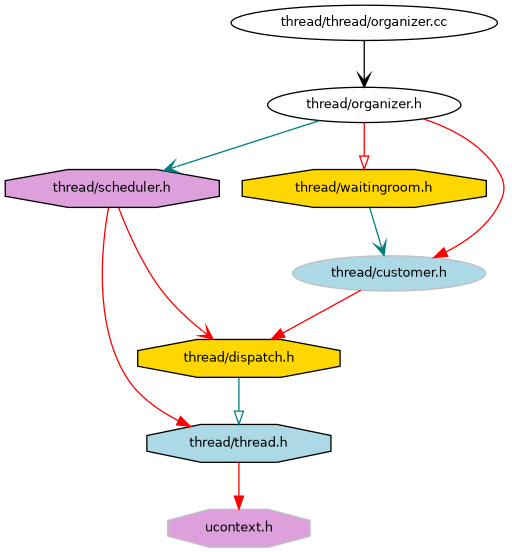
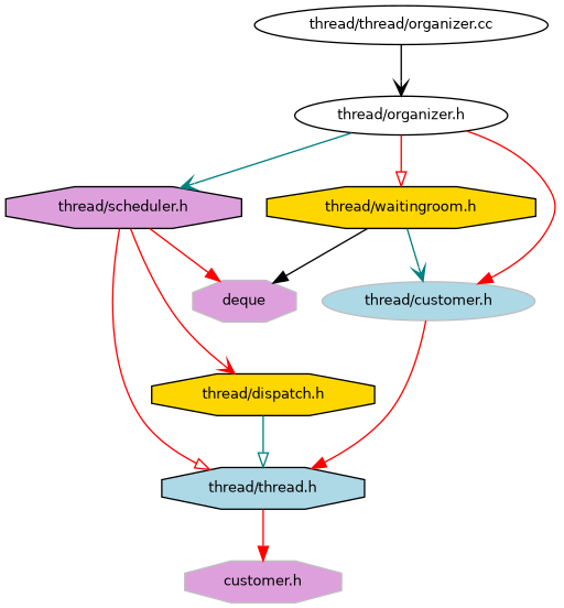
  digraph {
    node [color=black fillcolor=plum fontname=Helvetica fontsize=10 shape=octagon style=filled]
    edge [arrowhead=normal color=red fontname=Helvetica fontsize=10 labelfontname=Helvetica labelfontsize=10 style=solid]
    n1 [fillcolor=white fontcolor=black height=0.2 label="thread/thread/organizer.cc" shape=ellipse width=0.4]
    n2 [fillcolor=white height=0.2 label="thread/organizer.h" shape=ellipse width=0.4]
    n3 [height=0.2 label="thread/scheduler.h" width=0.4]
    n4 [color=grey75 fillcolor=lightblue height=0.2 label="thread/customer.h" shape=ellipse width=0.4]
    n5 [fillcolor=gold height=0.2 label="thread/waitingroom.h" width=0.4]
    n6 [fillcolor=gold height=0.2 label="thread/dispatch.h" width=0.4]
    n7 [fillcolor=lightblue height=0.2 label="thread/thread.h" width=0.4]
-   n9 [color=grey75 height=0.2 label="ucontext.h" width=0.4]
+   n8 [color=grey75 height=0.2 label=deque width=0.4]
+   n9 [color=grey75 height=0.2 label="customer.h" width=0.4]
    n1 -> n2 [arrowhead=vee color=black]
    n2 -> n3 [arrowhead=vee color=teal]
    n2 -> n4
    n2 -> n5 [arrowhead=onormal]
    n3 -> n6 [arrowhead=vee]
-   n3 -> n7
-   n4 -> n6
+   n3 -> n7 [arrowhead=onormal]
+   n3 -> n8
+   n4 -> n7
    n5 -> n4 [arrowhead=vee color=teal]
+   n5 -> n8 [color=black]
    n6 -> n7 [arrowhead=onormal color=teal]
    n7 -> n9
  }
